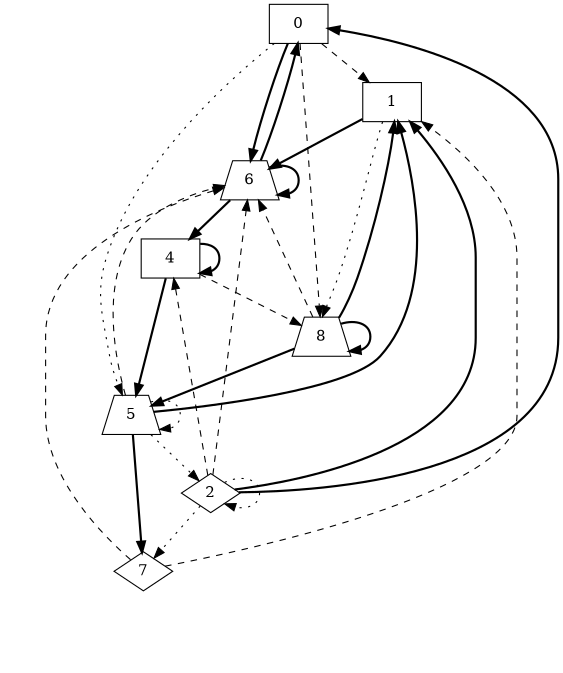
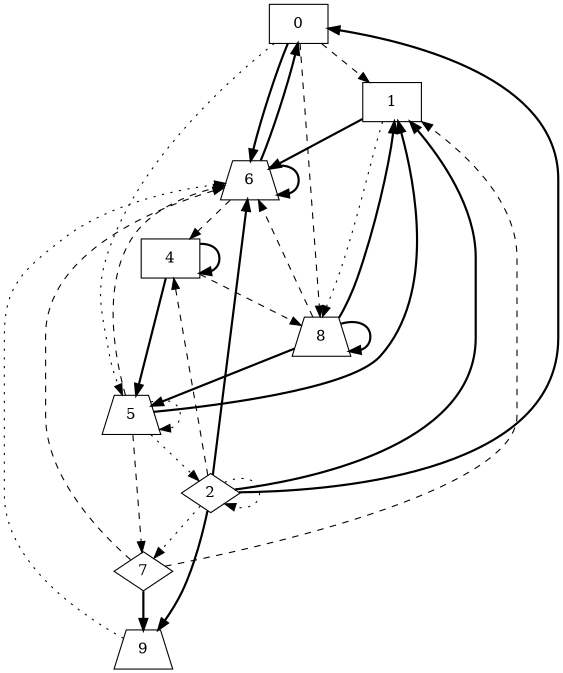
  digraph {
    node [shape=trapezium]
    edge [style=bold]
    0 [shape=box]
    1 [shape=box]
    5
    6
    8
    2 [shape=diamond]
    7 [shape=diamond]
    4 [shape=box]
+   9
    0 -> 1 [style=dashed]
    0 -> 5 [style=dotted]
    0 -> 6
    0 -> 8 [style=dashed]
    1 -> 6
    1 -> 8 [style=dotted]
    5 -> 1
    5 -> 5 [style=dotted]
    5 -> 6 [style=dashed]
    5 -> 2 [style=dotted]
-   5 -> 7
+   5 -> 7 [style=dashed]
    6 -> 0
    6 -> 6
-   6 -> 4
+   6 -> 4 [style=dashed]
    8 -> 1
    8 -> 5
    8 -> 6 [style=dashed]
    8 -> 8
    2 -> 0
    2 -> 1
-   2 -> 6 [style=dashed]
+   2 -> 6
    2 -> 2 [style=dotted]
    2 -> 7 [style=dotted]
    2 -> 4 [style=dashed]
+   2 -> 9
    7 -> 1 [style=dashed]
    7 -> 6 [style=dashed]
+   7 -> 9
    4 -> 5
    4 -> 8 [style=dashed]
    4 -> 4
+   9 -> 6 [style=dotted]
  }
